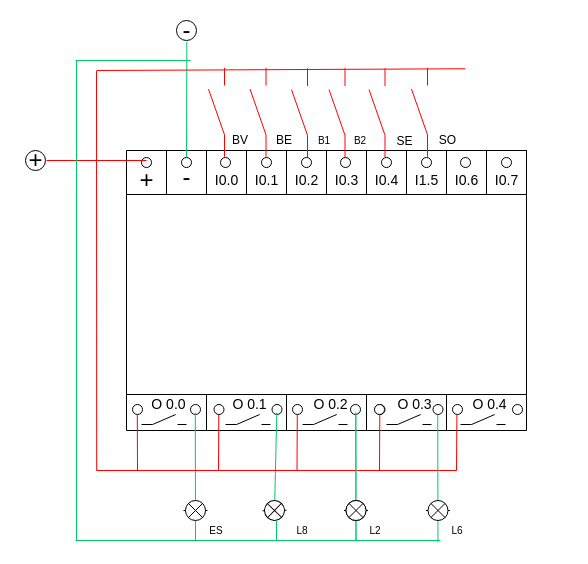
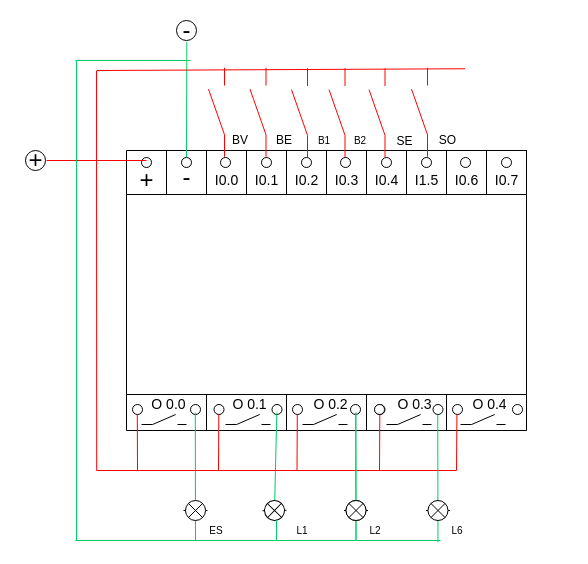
  <mxCell id="0" />
  <mxCell id="1" parent="0" />
  <mxCell id="2" value="" style="verticalLabelPosition=bottom;verticalAlign=top;html=1;shape=mxgraph.basic.rect;fillColor2=none;strokeWidth=1;size=20;indent=5;" parent="1" vertex="1"><mxGeometry x="126" y="150" width="400" height="280" as="geometry" /></mxCell>
  <mxCell id="3" value="" style="shape=partialRectangle;whiteSpace=wrap;html=1;right=0;top=0;bottom=0;fillColor=none;routingCenterX=-0.5;" parent="1" vertex="1"><mxGeometry x="206" y="370" width="120" height="60" as="geometry" /></mxCell>
  <mxCell id="4" value="" style="shape=partialRectangle;whiteSpace=wrap;html=1;right=0;top=0;bottom=0;fillColor=none;routingCenterX=-0.5;" parent="1" vertex="1"><mxGeometry x="286" y="370" width="120" height="60" as="geometry" /></mxCell>
  <mxCell id="5" value="" style="shape=partialRectangle;whiteSpace=wrap;html=1;right=0;top=0;bottom=0;fillColor=none;routingCenterX=-0.5;" parent="1" vertex="1"><mxGeometry x="366" y="370" width="120" height="60" as="geometry" /></mxCell>
  <mxCell id="6" value="" style="shape=partialRectangle;whiteSpace=wrap;html=1;right=0;top=0;bottom=0;fillColor=none;routingCenterX=-0.5;" parent="1" vertex="1"><mxGeometry x="446" y="370" width="120" height="60" as="geometry" /></mxCell>
  <mxCell id="7" value="" style="shape=partialRectangle;whiteSpace=wrap;html=1;top=0;bottom=0;fillColor=none;" parent="1" vertex="1"><mxGeometry x="166" y="150" width="120" height="60" as="geometry" /></mxCell>
  <mxCell id="8" value="" style="shape=partialRectangle;whiteSpace=wrap;html=1;top=0;bottom=0;fillColor=none;" parent="1" vertex="1"><mxGeometry x="206" y="150" width="120" height="60" as="geometry" /></mxCell>
  <mxCell id="9" value="" style="shape=partialRectangle;whiteSpace=wrap;html=1;top=0;bottom=0;fillColor=none;" parent="1" vertex="1"><mxGeometry x="246" y="150" width="120" height="60" as="geometry" /></mxCell>
  <mxCell id="10" value="" style="shape=partialRectangle;whiteSpace=wrap;html=1;top=0;bottom=0;fillColor=none;" parent="1" vertex="1"><mxGeometry x="366" y="150" width="40" height="60" as="geometry" /></mxCell>
  <mxCell id="11" value="" style="shape=partialRectangle;whiteSpace=wrap;html=1;top=0;bottom=0;fillColor=none;" parent="1" vertex="1"><mxGeometry x="406" y="150" width="120" height="60" as="geometry" /></mxCell>
  <mxCell id="12" value="" style="shape=partialRectangle;whiteSpace=wrap;html=1;top=0;bottom=0;fillColor=none;" parent="1" vertex="1"><mxGeometry x="446" y="150" width="40" height="60" as="geometry" /></mxCell>
  <mxCell id="13" value="" style="verticalLabelPosition=bottom;verticalAlign=top;html=1;shape=mxgraph.basic.rect;fillColor2=none;strokeWidth=1;size=20;indent=5;" parent="1" vertex="1"><mxGeometry x="126" y="194" width="400" height="200" as="geometry" /></mxCell>
  <mxCell id="14" value="&lt;font style=&quot;font-size: 24px&quot;&gt;+&lt;/font&gt;" style="text;html=1;align=center;verticalAlign=middle;resizable=0;points=[];autosize=1;strokeColor=none;fillColor=none;" parent="1" vertex="1"><mxGeometry x="131" y="170" width="30" height="20" as="geometry" /></mxCell>
  <mxCell id="15" value="" style="ellipse;whiteSpace=wrap;html=1;aspect=fixed;" parent="1" vertex="1"><mxGeometry x="141" y="157" width="10" height="10" as="geometry" /></mxCell>
  <mxCell id="16" value="&lt;span style=&quot;font-size: 24px&quot;&gt;-&lt;/span&gt;" style="text;html=1;align=center;verticalAlign=middle;resizable=0;points=[];autosize=1;strokeColor=none;fillColor=none;" parent="1" vertex="1"><mxGeometry x="176" y="167" width="20" height="20" as="geometry" /></mxCell>
  <mxCell id="17" value="" style="ellipse;whiteSpace=wrap;html=1;aspect=fixed;" parent="1" vertex="1"><mxGeometry x="181" y="157" width="10" height="10" as="geometry" /></mxCell>
  <mxCell id="18" value="&lt;font style=&quot;font-size: 14px&quot;&gt;I0.0&lt;/font&gt;" style="text;html=1;align=center;verticalAlign=middle;resizable=0;points=[];autosize=1;strokeColor=none;fillColor=none;" parent="1" vertex="1"><mxGeometry x="206" y="170" width="40" height="20" as="geometry" /></mxCell>
  <mxCell id="19" value="" style="ellipse;whiteSpace=wrap;html=1;aspect=fixed;" parent="1" vertex="1"><mxGeometry x="220" y="157" width="10" height="10" as="geometry" /></mxCell>
  <mxCell id="20" value="&lt;span style=&quot;font-size: 14px&quot;&gt;I0.1&lt;/span&gt;" style="text;html=1;align=center;verticalAlign=middle;resizable=0;points=[];autosize=1;strokeColor=none;fillColor=none;" parent="1" vertex="1"><mxGeometry x="246" y="170" width="40" height="20" as="geometry" /></mxCell>
  <mxCell id="21" value="" style="ellipse;whiteSpace=wrap;html=1;aspect=fixed;" parent="1" vertex="1"><mxGeometry x="261" y="157" width="10" height="10" as="geometry" /></mxCell>
  <mxCell id="22" value="&lt;font style=&quot;font-size: 14px&quot;&gt;I0.2&lt;/font&gt;" style="text;html=1;align=center;verticalAlign=middle;resizable=0;points=[];autosize=1;strokeColor=none;fillColor=none;" parent="1" vertex="1"><mxGeometry x="286" y="170" width="40" height="20" as="geometry" /></mxCell>
  <mxCell id="23" value="" style="ellipse;whiteSpace=wrap;html=1;aspect=fixed;" parent="1" vertex="1"><mxGeometry x="301" y="157" width="10" height="10" as="geometry" /></mxCell>
  <mxCell id="24" value="&lt;font style=&quot;font-size: 14px&quot;&gt;I0.3&lt;/font&gt;" style="text;html=1;align=center;verticalAlign=middle;resizable=0;points=[];autosize=1;strokeColor=none;fillColor=none;" parent="1" vertex="1"><mxGeometry x="326" y="170" width="40" height="20" as="geometry" /></mxCell>
  <mxCell id="25" value="" style="ellipse;whiteSpace=wrap;html=1;aspect=fixed;" parent="1" vertex="1"><mxGeometry x="340" y="157" width="10" height="10" as="geometry" /></mxCell>
  <mxCell id="26" value="&lt;font style=&quot;font-size: 14px&quot;&gt;I0.4&lt;/font&gt;" style="text;html=1;align=center;verticalAlign=middle;resizable=0;points=[];autosize=1;strokeColor=none;fillColor=none;" parent="1" vertex="1"><mxGeometry x="366" y="170" width="40" height="20" as="geometry" /></mxCell>
  <mxCell id="27" value="" style="ellipse;whiteSpace=wrap;html=1;aspect=fixed;" parent="1" vertex="1"><mxGeometry x="381" y="157" width="10" height="10" as="geometry" /></mxCell>
  <mxCell id="28" value="&lt;font style=&quot;font-size: 14px&quot;&gt;I1.5&lt;/font&gt;" style="text;html=1;align=center;verticalAlign=middle;resizable=0;points=[];autosize=1;strokeColor=none;fillColor=none;" parent="1" vertex="1"><mxGeometry x="406" y="170" width="40" height="20" as="geometry" /></mxCell>
  <mxCell id="29" value="" style="ellipse;whiteSpace=wrap;html=1;aspect=fixed;" parent="1" vertex="1"><mxGeometry x="421" y="157" width="10" height="10" as="geometry" /></mxCell>
  <mxCell id="30" value="&lt;font style=&quot;font-size: 14px&quot;&gt;I0.6&lt;/font&gt;" style="text;html=1;align=center;verticalAlign=middle;resizable=0;points=[];autosize=1;strokeColor=none;fillColor=none;" parent="1" vertex="1"><mxGeometry x="446" y="170" width="40" height="20" as="geometry" /></mxCell>
  <mxCell id="31" value="" style="ellipse;whiteSpace=wrap;html=1;aspect=fixed;" parent="1" vertex="1"><mxGeometry x="460" y="157" width="10" height="10" as="geometry" /></mxCell>
  <mxCell id="32" value="&lt;font style=&quot;font-size: 14px&quot;&gt;I0.7&lt;/font&gt;" style="text;html=1;align=center;verticalAlign=middle;resizable=0;points=[];autosize=1;strokeColor=none;fillColor=none;" parent="1" vertex="1"><mxGeometry x="486" y="170" width="40" height="20" as="geometry" /></mxCell>
  <mxCell id="33" value="" style="ellipse;whiteSpace=wrap;html=1;aspect=fixed;" parent="1" vertex="1"><mxGeometry x="501" y="157" width="10" height="10" as="geometry" /></mxCell>
  <mxCell id="34" value="" style="pointerEvents=1;verticalLabelPosition=bottom;shadow=0;dashed=0;align=center;html=1;verticalAlign=top;shape=mxgraph.electrical.electro-mechanical.make_contact;" parent="1" vertex="1"><mxGeometry x="141" y="414" width="45" height="10" as="geometry" /></mxCell>
  <mxCell id="35" value="" style="pointerEvents=1;verticalLabelPosition=bottom;shadow=0;dashed=0;align=center;html=1;verticalAlign=top;shape=mxgraph.electrical.electro-mechanical.make_contact;" parent="1" vertex="1"><mxGeometry x="225" y="414" width="45" height="10" as="geometry" /></mxCell>
  <mxCell id="36" value="" style="pointerEvents=1;verticalLabelPosition=bottom;shadow=0;dashed=0;align=center;html=1;verticalAlign=top;shape=mxgraph.electrical.electro-mechanical.make_contact;" parent="1" vertex="1"><mxGeometry x="302" y="414" width="45" height="10" as="geometry" /></mxCell>
  <mxCell id="37" value="" style="pointerEvents=1;verticalLabelPosition=bottom;shadow=0;dashed=0;align=center;html=1;verticalAlign=top;shape=mxgraph.electrical.electro-mechanical.make_contact;" parent="1" vertex="1"><mxGeometry x="386" y="414" width="45" height="10" as="geometry" /></mxCell>
  <mxCell id="38" value="" style="pointerEvents=1;verticalLabelPosition=bottom;shadow=0;dashed=0;align=center;html=1;verticalAlign=top;shape=mxgraph.electrical.electro-mechanical.make_contact;" parent="1" vertex="1"><mxGeometry x="460" y="414" width="45" height="10" as="geometry" /></mxCell>
  <mxCell id="39" value="&lt;font style=&quot;font-size: 14px&quot;&gt;&amp;nbsp;O 0.0&lt;/font&gt;" style="text;html=1;align=center;verticalAlign=middle;resizable=0;points=[];autosize=1;strokeColor=none;fillColor=none;" parent="1" vertex="1"><mxGeometry x="141" y="394" width="50" height="20" as="geometry" /></mxCell>
  <mxCell id="40" value="&lt;span style=&quot;font-size: 14px&quot;&gt;O 0.1&lt;/span&gt;" style="text;html=1;align=center;verticalAlign=middle;resizable=0;points=[];autosize=1;strokeColor=none;fillColor=none;" parent="1" vertex="1"><mxGeometry x="224" y="394" width="50" height="20" as="geometry" /></mxCell>
  <mxCell id="41" value="&lt;font style=&quot;font-size: 14px&quot;&gt;O 0.2&lt;/font&gt;" style="text;html=1;align=center;verticalAlign=middle;resizable=0;points=[];autosize=1;strokeColor=none;fillColor=none;" parent="1" vertex="1"><mxGeometry x="305" y="394" width="50" height="20" as="geometry" /></mxCell>
  <mxCell id="42" value="&lt;font style=&quot;font-size: 14px&quot;&gt;O 0.3&lt;/font&gt;" style="text;html=1;align=center;verticalAlign=middle;resizable=0;points=[];autosize=1;strokeColor=none;fillColor=none;" parent="1" vertex="1"><mxGeometry x="389" y="394" width="50" height="20" as="geometry" /></mxCell>
  <mxCell id="43" value="" style="edgeStyle=none;shape=link;rounded=0;orthogonalLoop=1;jettySize=auto;html=1;strokeColor=#000000;" parent="1" source="44" target="13" edge="1"><mxGeometry relative="1" as="geometry" /></mxCell>
  <mxCell id="44" value="&lt;font style=&quot;font-size: 14px&quot;&gt;O 0.4&lt;/font&gt;" style="text;html=1;align=center;verticalAlign=middle;resizable=0;points=[];autosize=1;strokeColor=none;fillColor=none;" parent="1" vertex="1"><mxGeometry x="464" y="394" width="50" height="20" as="geometry" /></mxCell>
  <mxCell id="45" value="" style="ellipse;whiteSpace=wrap;html=1;aspect=fixed;" parent="1" vertex="1"><mxGeometry x="132" y="404" width="10" height="10" as="geometry" /></mxCell>
  <mxCell id="46" value="" style="ellipse;whiteSpace=wrap;html=1;aspect=fixed;" parent="1" vertex="1"><mxGeometry x="190" y="404" width="10" height="10" as="geometry" /></mxCell>
  <mxCell id="47" value="" style="ellipse;whiteSpace=wrap;html=1;aspect=fixed;" parent="1" vertex="1"><mxGeometry x="213.5" y="404" width="10" height="10" as="geometry" /></mxCell>
  <mxCell id="48" value="" style="ellipse;whiteSpace=wrap;html=1;aspect=fixed;" parent="1" vertex="1"><mxGeometry x="271.5" y="404" width="10" height="10" as="geometry" /></mxCell>
  <mxCell id="49" value="" style="ellipse;whiteSpace=wrap;html=1;aspect=fixed;" parent="1" vertex="1"><mxGeometry x="292" y="404" width="10" height="10" as="geometry" /></mxCell>
  <mxCell id="50" value="" style="ellipse;whiteSpace=wrap;html=1;aspect=fixed;" parent="1" vertex="1"><mxGeometry x="350" y="404" width="10" height="10" as="geometry" /></mxCell>
  <mxCell id="51" value="" style="ellipse;whiteSpace=wrap;html=1;aspect=fixed;" parent="1" vertex="1"><mxGeometry x="374.5" y="404" width="10" height="10" as="geometry" /></mxCell>
  <mxCell id="52" value="" style="ellipse;whiteSpace=wrap;html=1;aspect=fixed;" parent="1" vertex="1"><mxGeometry x="432.5" y="404" width="10" height="10" as="geometry" /></mxCell>
  <mxCell id="53" value="" style="ellipse;whiteSpace=wrap;html=1;aspect=fixed;" parent="1" vertex="1"><mxGeometry x="452" y="404" width="10" height="10" as="geometry" /></mxCell>
  <mxCell id="54" value="" style="ellipse;whiteSpace=wrap;html=1;aspect=fixed;" parent="1" vertex="1"><mxGeometry x="512" y="404" width="10" height="10" as="geometry" /></mxCell>
  <mxCell id="55" value="" style="ellipse;whiteSpace=wrap;html=1;aspect=fixed;" parent="1" vertex="1"><mxGeometry x="25" y="150" width="20" height="20" as="geometry" /></mxCell>
  <mxCell id="56" value="" style="ellipse;whiteSpace=wrap;html=1;aspect=fixed;" parent="1" vertex="1"><mxGeometry x="176" y="20" width="20" height="20" as="geometry" /></mxCell>
  <mxCell id="57" value="&lt;font style=&quot;font-size: 24px&quot;&gt;+&lt;/font&gt;" style="text;html=1;align=center;verticalAlign=middle;resizable=0;points=[];autosize=1;strokeColor=none;fillColor=none;" parent="1" vertex="1"><mxGeometry x="20" y="150" width="30" height="20" as="geometry" /></mxCell>
  <mxCell id="58" value="&lt;span style=&quot;font-size: 24px&quot;&gt;-&lt;/span&gt;" style="text;html=1;align=center;verticalAlign=middle;resizable=0;points=[];autosize=1;strokeColor=none;fillColor=none;" parent="1" vertex="1"><mxGeometry x="176" y="20" width="20" height="20" as="geometry" /></mxCell>
  <mxCell id="59" value="" style="endArrow=none;html=1;strokeColor=#FF0000;" parent="1" edge="1"><mxGeometry width="50" height="50" relative="1" as="geometry"><mxPoint x="137" y="470" as="sourcePoint" /><mxPoint x="136.8" y="414" as="targetPoint" /><Array as="points" /></mxGeometry></mxCell>
  <mxCell id="60" value="" style="endArrow=none;html=1;strokeColor=#FF0000;" parent="1" edge="1"><mxGeometry width="50" height="50" relative="1" as="geometry"><mxPoint x="218" y="470" as="sourcePoint" /><mxPoint x="218.3" y="414" as="targetPoint" /><Array as="points" /></mxGeometry></mxCell>
  <mxCell id="61" value="" style="endArrow=none;html=1;strokeColor=#FF0000;" parent="1" edge="1"><mxGeometry width="50" height="50" relative="1" as="geometry"><mxPoint x="379" y="470" as="sourcePoint" /><mxPoint x="379.3" y="414" as="targetPoint" /><Array as="points" /></mxGeometry></mxCell>
  <mxCell id="62" value="" style="endArrow=none;html=1;strokeColor=#FF0000;" parent="1" edge="1"><mxGeometry width="50" height="50" relative="1" as="geometry"><mxPoint x="146" y="160" as="sourcePoint" /><mxPoint x="46" y="160" as="targetPoint" /><Array as="points" /></mxGeometry></mxCell>
  <mxCell id="63" value="" style="endArrow=none;html=1;strokeColor=#FF0000;" parent="1" edge="1"><mxGeometry width="50" height="50" relative="1" as="geometry"><mxPoint x="456" y="470" as="sourcePoint" /><mxPoint x="456.41" y="414" as="targetPoint" /><Array as="points" /></mxGeometry></mxCell>
  <mxCell id="64" value="" style="endArrow=none;html=1;strokeColor=#00CC66;" parent="1" edge="1"><mxGeometry width="50" height="50" relative="1" as="geometry"><mxPoint x="195" y="540" as="sourcePoint" /><mxPoint x="194.8" y="412.2" as="targetPoint" /><Array as="points" /></mxGeometry></mxCell>
  <mxCell id="65" value="" style="endArrow=none;html=1;strokeColor=#00CC66;startArrow=none;" parent="1" source="73" edge="1"><mxGeometry width="50" height="50" relative="1" as="geometry"><mxPoint x="276" y="480" as="sourcePoint" /><mxPoint x="276.3" y="412.2" as="targetPoint" /><Array as="points" /></mxGeometry></mxCell>
  <mxCell id="66" value="" style="endArrow=none;html=1;strokeColor=#FF0000;" parent="1" edge="1"><mxGeometry width="50" height="50" relative="1" as="geometry"><mxPoint x="96" y="470" as="sourcePoint" /><mxPoint x="456" y="470" as="targetPoint" /><Array as="points" /></mxGeometry></mxCell>
  <mxCell id="67" value="" style="endArrow=none;html=1;strokeColor=#00CC66;" parent="1" edge="1"><mxGeometry width="50" height="50" relative="1" as="geometry"><mxPoint x="190" y="60" as="sourcePoint" /><mxPoint x="75" y="60" as="targetPoint" /><Array as="points" /></mxGeometry></mxCell>
  <mxCell id="68" value="" style="endArrow=none;html=1;strokeColor=#00CC66;" parent="1" edge="1"><mxGeometry width="50" height="50" relative="1" as="geometry"><mxPoint x="76" y="540" as="sourcePoint" /><mxPoint x="76" y="60" as="targetPoint" /><Array as="points" /></mxGeometry></mxCell>
  <mxCell id="69" value="" style="endArrow=none;html=1;strokeColor=#00CC66;entryX=0.517;entryY=1.064;entryDx=0;entryDy=0;entryPerimeter=0;exitX=0.5;exitY=0;exitDx=0;exitDy=0;" parent="1" source="17" target="58" edge="1"><mxGeometry width="50" height="50" relative="1" as="geometry"><mxPoint x="186" y="110" as="sourcePoint" /><mxPoint x="75" y="112" as="targetPoint" /><Array as="points" /></mxGeometry></mxCell>
  <mxCell id="70" value="" style="endArrow=none;html=1;strokeColor=#FF0000;" parent="1" edge="1"><mxGeometry width="50" height="50" relative="1" as="geometry"><mxPoint x="96.2" y="470" as="sourcePoint" /><mxPoint x="96" y="70" as="targetPoint" /><Array as="points" /></mxGeometry></mxCell>
  <mxCell id="71" value="" style="endArrow=none;html=1;strokeColor=#FF0000;entryX=1;entryY=0.925;entryDx=0;entryDy=0;entryPerimeter=0;" parent="1" edge="1"><mxGeometry width="50" height="50" relative="1" as="geometry"><mxPoint x="96.5" y="70" as="sourcePoint" /><mxPoint x="464.662" y="68.25" as="targetPoint" /><Array as="points" /></mxGeometry></mxCell>
  <mxCell id="72" value="" style="pointerEvents=1;verticalLabelPosition=bottom;shadow=0;dashed=0;align=center;html=1;verticalAlign=top;shape=mxgraph.electrical.miscellaneous.light_bulb;strokeColor=#000000;rotation=-180;" parent="1" vertex="1"><mxGeometry x="183" y="500" width="24" height="20" as="geometry" /></mxCell>
  <mxCell id="73" value="" style="pointerEvents=1;verticalLabelPosition=bottom;shadow=0;dashed=0;align=center;html=1;verticalAlign=top;shape=mxgraph.electrical.miscellaneous.light_bulb;strokeColor=#000000;rotation=-181;" parent="1" vertex="1"><mxGeometry x="262" y="500" width="24" height="20" as="geometry" /></mxCell>
  <mxCell id="74" value="" style="endArrow=none;html=1;strokeColor=#00CC66;" parent="1" edge="1"><mxGeometry width="50" height="50" relative="1" as="geometry"><mxPoint x="440" y="540" as="sourcePoint" /><mxPoint x="75" y="540" as="targetPoint" /><Array as="points" /></mxGeometry></mxCell>
  <mxCell id="75" value="" style="endArrow=none;html=1;strokeColor=#00CC66;" parent="1" edge="1"><mxGeometry width="50" height="50" relative="1" as="geometry"><mxPoint x="276" y="540" as="sourcePoint" /><mxPoint x="276" y="520" as="targetPoint" /><Array as="points" /></mxGeometry></mxCell>
- <mxCell id="76" value="&lt;span style=&quot;font-size: 10px&quot;&gt;L8&lt;/span&gt;" style="text;html=1;strokeColor=none;fillColor=none;align=center;verticalAlign=middle;whiteSpace=wrap;rounded=0;" parent="1" vertex="1"><mxGeometry x="281.5" y="520" width="40" height="20" as="geometry" /></mxCell>
+ <mxCell id="76" value="&lt;span style=&quot;font-size: 10px&quot;&gt;L1&lt;/span&gt;" style="text;html=1;strokeColor=none;fillColor=none;align=center;verticalAlign=middle;whiteSpace=wrap;rounded=0;" parent="1" vertex="1"><mxGeometry x="281.5" y="520" width="40" height="20" as="geometry" /></mxCell>
  <mxCell id="77" value="&lt;span style=&quot;font-size: 10px&quot;&gt;ES&lt;/span&gt;" style="text;html=1;strokeColor=none;fillColor=none;align=center;verticalAlign=middle;whiteSpace=wrap;rounded=0;" parent="1" vertex="1"><mxGeometry x="196" y="520" width="40" height="20" as="geometry" /></mxCell>
  <mxCell id="78" value="" style="endArrow=none;html=1;strokeColor=#FF0000;" parent="1" edge="1"><mxGeometry width="50" height="50" relative="1" as="geometry"><mxPoint x="296.5" y="470" as="sourcePoint" /><mxPoint x="296.8" y="414" as="targetPoint" /><Array as="points" /></mxGeometry></mxCell>
  <mxCell id="79" value="" style="ellipse;whiteSpace=wrap;html=1;aspect=fixed;" parent="1" vertex="1"><mxGeometry x="374" y="404" width="10" height="10" as="geometry" /></mxCell>
  <mxCell id="80" value="" style="endArrow=none;html=1;strokeColor=#00CC66;" parent="1" edge="1"><mxGeometry width="50" height="50" relative="1" as="geometry"><mxPoint x="355.5" y="540" as="sourcePoint" /><mxPoint x="355.3" y="412.2" as="targetPoint" /><Array as="points" /></mxGeometry></mxCell>
  <mxCell id="81" value="" style="pointerEvents=1;verticalLabelPosition=bottom;shadow=0;dashed=0;align=center;html=1;verticalAlign=top;shape=mxgraph.electrical.miscellaneous.light_bulb;strokeColor=#000000;rotation=-180;" parent="1" vertex="1"><mxGeometry x="343.5" y="500" width="24" height="20" as="geometry" /></mxCell>
  <mxCell id="82" value="&lt;span style=&quot;font-size: 10px&quot;&gt;L2&lt;/span&gt;" style="text;html=1;strokeColor=none;fillColor=none;align=center;verticalAlign=middle;whiteSpace=wrap;rounded=0;" parent="1" vertex="1"><mxGeometry x="355" y="520" width="40" height="20" as="geometry" /></mxCell>
  <mxCell id="83" value="&lt;span style=&quot;font-size: 10px&quot;&gt;B1&lt;/span&gt;" style="text;html=1;strokeColor=none;fillColor=none;align=center;verticalAlign=middle;whiteSpace=wrap;rounded=0;" parent="1" vertex="1"><mxGeometry x="303.5" y="130" width="40" height="20" as="geometry" /></mxCell>
  <mxCell id="84" value="&lt;span style=&quot;font-size: 10px&quot;&gt;B2&lt;/span&gt;" style="text;html=1;strokeColor=none;fillColor=none;align=center;verticalAlign=middle;whiteSpace=wrap;rounded=0;" parent="1" vertex="1"><mxGeometry x="340" y="130" width="40" height="20" as="geometry" /></mxCell>
  <mxCell id="85" value="" style="endArrow=none;html=1;strokeColor=#00CC66;" parent="1" edge="1"><mxGeometry width="50" height="50" relative="1" as="geometry"><mxPoint x="355.5" y="540" as="sourcePoint" /><mxPoint x="355.3" y="412.2" as="targetPoint" /><Array as="points" /></mxGeometry></mxCell>
  <mxCell id="86" value="" style="pointerEvents=1;verticalLabelPosition=bottom;shadow=0;dashed=0;align=center;html=1;verticalAlign=top;shape=mxgraph.electrical.miscellaneous.light_bulb;strokeColor=#000000;rotation=-180;" parent="1" vertex="1"><mxGeometry x="343.5" y="500" width="24" height="20" as="geometry" /></mxCell>
  <mxCell id="87" value="SE" style="text;html=1;align=center;verticalAlign=middle;resizable=0;points=[];autosize=1;strokeColor=none;fillColor=none;" parent="1" vertex="1"><mxGeometry x="389" y="130.5" width="30" height="20" as="geometry" /></mxCell>
  <mxCell id="88" value="BE" style="text;html=1;strokeColor=none;fillColor=none;align=center;verticalAlign=middle;whiteSpace=wrap;rounded=0;" parent="1" vertex="1"><mxGeometry x="263.5" y="130" width="40" height="20" as="geometry" /></mxCell>
  <mxCell id="89" value="" style="pointerEvents=1;verticalLabelPosition=bottom;shadow=0;dashed=0;align=center;html=1;verticalAlign=top;shape=mxgraph.electrical.electro-mechanical.make_contact;hachureGap=4;strokeColor=#FF0000;rotation=-90;" parent="1" vertex="1"><mxGeometry x="213" y="103.75" width="89" height="16" as="geometry" /></mxCell>
  <mxCell id="90" value="" style="pointerEvents=1;verticalLabelPosition=bottom;shadow=0;dashed=0;align=center;html=1;verticalAlign=top;shape=mxgraph.electrical.electro-mechanical.make_contact;hachureGap=4;strokeColor=#FF0000;rotation=-90;" parent="1" vertex="1"><mxGeometry x="254.5" y="104.25" width="89" height="16" as="geometry" /></mxCell>
  <mxCell id="91" value="" style="pointerEvents=1;verticalLabelPosition=bottom;shadow=0;dashed=0;align=center;html=1;verticalAlign=top;shape=mxgraph.electrical.electro-mechanical.make_contact;hachureGap=4;strokeColor=#FF0000;rotation=-90;" parent="1" vertex="1"><mxGeometry x="292" y="104.25" width="89" height="16" as="geometry" /></mxCell>
  <mxCell id="92" value="" style="pointerEvents=1;verticalLabelPosition=bottom;shadow=0;dashed=0;align=center;html=1;verticalAlign=top;shape=mxgraph.electrical.electro-mechanical.make_contact;hachureGap=4;strokeColor=#FF0000;rotation=-90;" parent="1" vertex="1"><mxGeometry x="332" y="104.25" width="89" height="16" as="geometry" /></mxCell>
  <mxCell id="93" value="SO" style="text;html=1;align=center;verticalAlign=middle;resizable=0;points=[];autosize=1;strokeColor=none;fillColor=none;" parent="1" vertex="1"><mxGeometry x="431.5" y="130" width="30" height="20" as="geometry" /></mxCell>
  <mxCell id="94" value="" style="pointerEvents=1;verticalLabelPosition=bottom;shadow=0;dashed=0;align=center;html=1;verticalAlign=top;shape=mxgraph.electrical.electro-mechanical.make_contact;hachureGap=4;strokeColor=#FF0000;rotation=-90;" parent="1" vertex="1"><mxGeometry x="374.5" y="103.75" width="89" height="16" as="geometry" /></mxCell>
  <mxCell id="95" value="&lt;span style=&quot;font-size: 10px&quot;&gt;L6&lt;/span&gt;" style="text;html=1;strokeColor=none;fillColor=none;align=center;verticalAlign=middle;whiteSpace=wrap;rounded=0;" parent="1" vertex="1"><mxGeometry x="437" y="520" width="40" height="20" as="geometry" /></mxCell>
  <mxCell id="96" value="" style="endArrow=none;html=1;strokeColor=#00CC66;" parent="1" edge="1"><mxGeometry width="50" height="50" relative="1" as="geometry"><mxPoint x="437.46" y="541.8" as="sourcePoint" /><mxPoint x="437.26" y="414" as="targetPoint" /><Array as="points" /></mxGeometry></mxCell>
  <mxCell id="97" value="" style="pointerEvents=1;verticalLabelPosition=bottom;shadow=0;dashed=0;align=center;html=1;verticalAlign=top;shape=mxgraph.electrical.miscellaneous.light_bulb;strokeColor=#000000;rotation=-180;" parent="1" vertex="1"><mxGeometry x="425.5" y="500" width="24" height="20" as="geometry" /></mxCell>
  <mxCell id="98" value="" style="pointerEvents=1;verticalLabelPosition=bottom;shadow=0;dashed=0;align=center;html=1;verticalAlign=top;shape=mxgraph.electrical.electro-mechanical.make_contact;hachureGap=4;strokeColor=#FF0000;rotation=-90;" vertex="1" parent="1"><mxGeometry x="171.5" y="103.75" width="89" height="16" as="geometry" /></mxCell>
  <mxCell id="99" value="BV" style="text;html=1;strokeColor=none;fillColor=none;align=center;verticalAlign=middle;whiteSpace=wrap;rounded=0;" vertex="1" parent="1"><mxGeometry x="220" y="130" width="40" height="20" as="geometry" /></mxCell>
